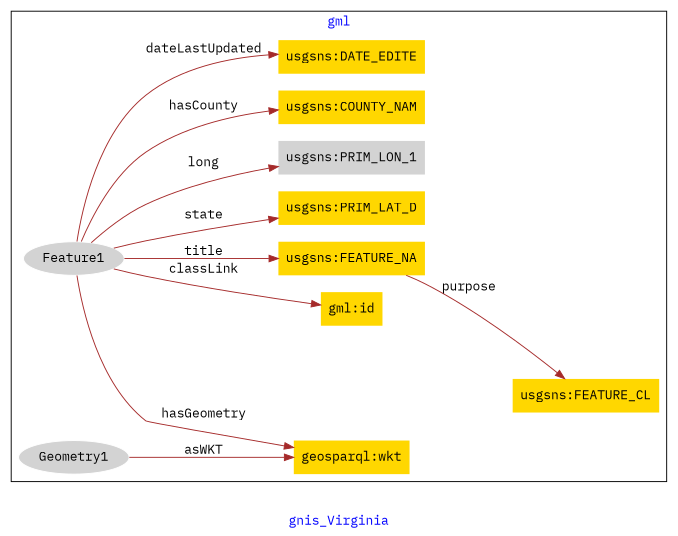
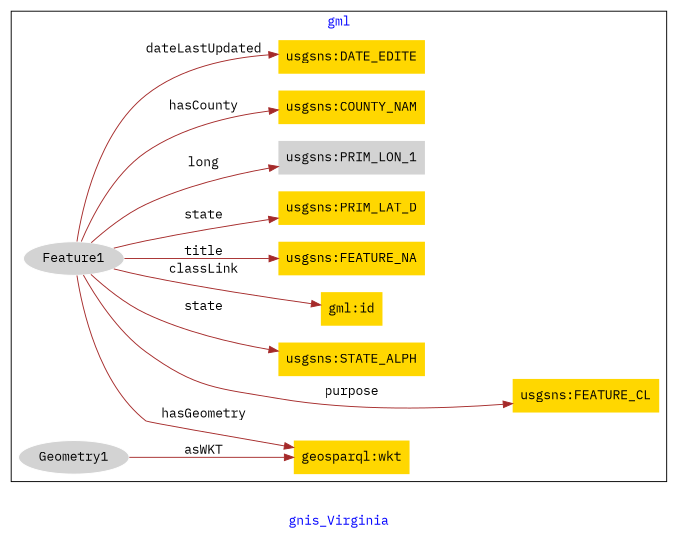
  digraph {
    fontcolor=blue
    fontname="IBM Plex Mono"
    label=gnis_Virginia
    rankdir=LR
    remincross=true
    node [fillcolor=gold fontname="IBM Plex Mono" style=filled shape=plaintext]
    edge [color=brown fontcolor=black fontname="IBM Plex Mono"]
    n1 [color=white fillcolor=lightgray label=Feature1 shape=""]
    n2 [label="usgsns:COUNTY_NAM"]
    n3 [label="usgsns:DATE_EDITE"]
    n4 [label="usgsns:FEATURE_CL"]
+   n5 [label="usgsns:STATE_ALPH"]
    n6 [label="gml:id"]
    n7 [label="usgsns:FEATURE_NA"]
    n8 [color=white fillcolor=lightgray label=Geometry1 shape=""]
    n9 [label="usgsns:PRIM_LAT_D"]
    n10 [fillcolor=lightgray label="usgsns:PRIM_LON_1"]
    n11 [label="geosparql:wkt"]
    subgraph cluster_1 {
      label=gml
      n1
      n2
      n3
      n4
+     n5
      n6
      n7
      n8
      n9
      n10
      n11
    }
    n1 -> n2 [label=hasCounty]
    n1 -> n3 [label=dateLastUpdated]
-   n7 -> n4 [label=purpose]
+   n1 -> n4 [label=purpose]
+   n1 -> n5 [label=state]
    n1 -> n6 [label=classLink]
    n1 -> n7 [label=title]
    n1 -> n9 [label=state]
    n1 -> n10 [label=long]
    n1 -> n11 [label=hasGeometry]
    n8 -> n11 [label=asWKT]
  }
